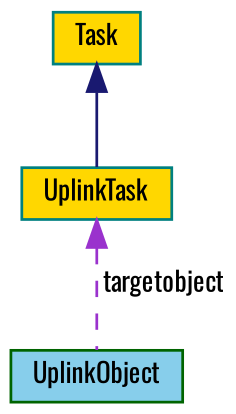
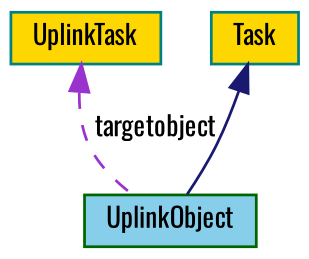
  digraph {
    fontname=Oswald
    node [color=teal fillcolor=gold fontname=Oswald fontsize=10 shape=record style=filled]
    edge [dir=back fontname=Oswald fontsize=10 labelfontname=Helvetica labelfontsize=10]
    n1 [fontcolor=black height=0.2 label=UplinkTask width=0.4]
    n2 [color=darkgreen fillcolor=skyblue height=0.2 label=UplinkObject width=0.4]
    n3 [height=0.2 label=Task width=0.4]
    n1 -> n2 [color=darkorchid3 label=" targetobject" style=dashed]
-   n3 -> n1 [color=midnightblue style=solid]
+   n3 -> n2 [color=midnightblue style=solid]
  }
